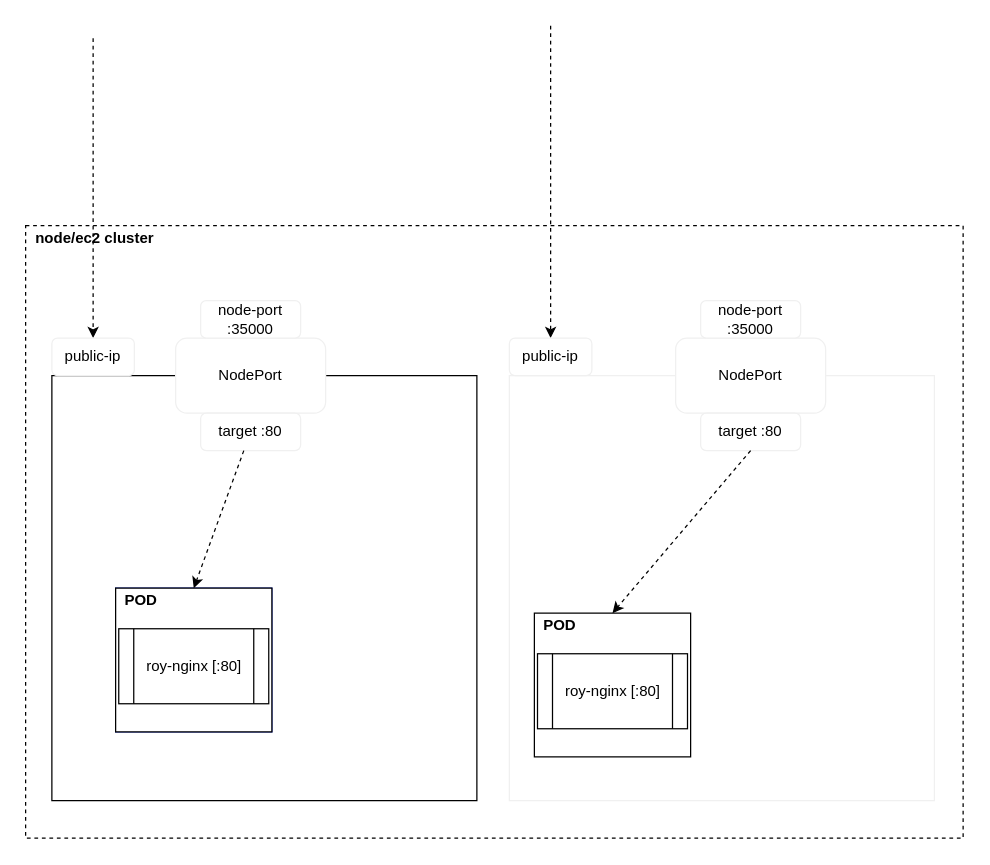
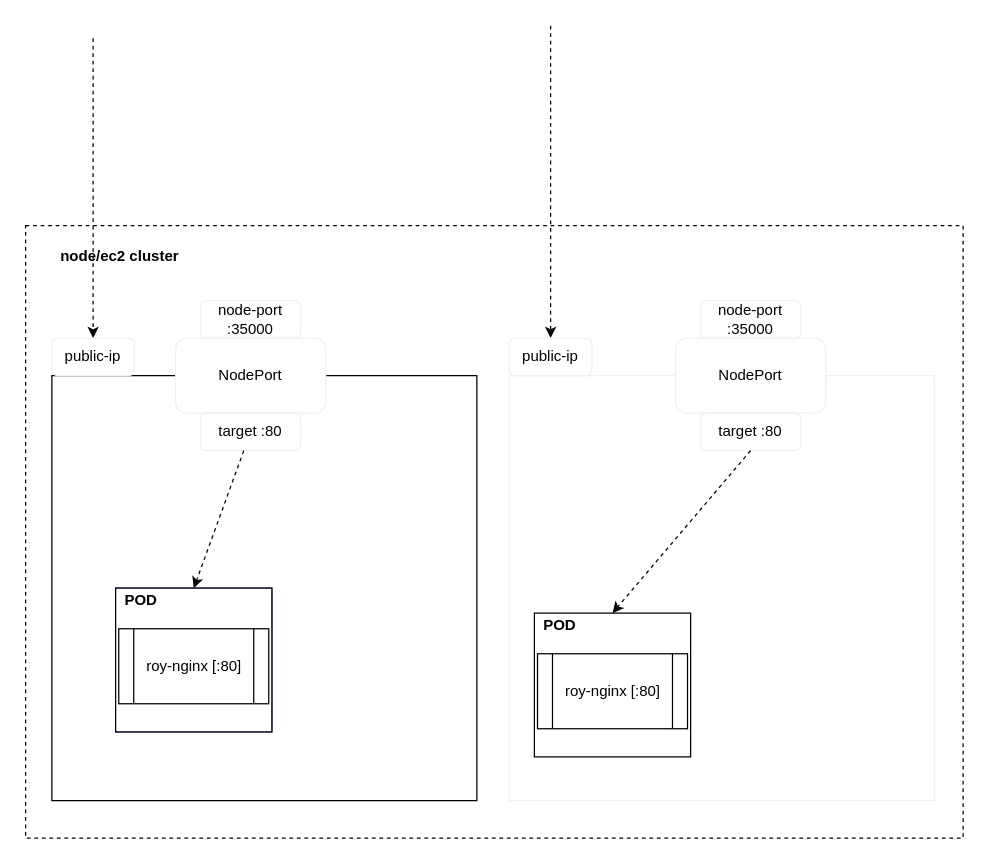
  <mxCell id="0" />
  <mxCell id="1" parent="0" />
  <mxCell id="2" value="" style="rounded=0;whiteSpace=wrap;html=1;dashed=1;" vertex="1" parent="1"><mxGeometry x="20" y="180" width="750" height="490" as="geometry" /></mxCell>
  <mxCell id="3" value="" style="whiteSpace=wrap;html=1;aspect=fixed;" vertex="1" parent="1"><mxGeometry x="41" y="300" width="340" height="340" as="geometry" /></mxCell>
  <mxCell id="4" value="" style="whiteSpace=wrap;html=1;aspect=fixed;strokeColor=#F0F0F0;" vertex="1" parent="1"><mxGeometry x="407" y="300" width="340" height="340" as="geometry" /></mxCell>
  <mxCell id="5" value="" style="group;fillColor=#0050ef;strokeColor=#001DBC;fontColor=#ffffff;" vertex="1" connectable="0" parent="1"><mxGeometry x="92" y="470" width="125" height="115" as="geometry" /></mxCell>
  <mxCell id="6" value="" style="rounded=0;whiteSpace=wrap;html=1;" vertex="1" parent="5"><mxGeometry width="125" height="115" as="geometry" /></mxCell>
  <mxCell id="7" value="roy-nginx [:80]" style="shape=process;whiteSpace=wrap;html=1;backgroundOutline=1;" vertex="1" parent="5"><mxGeometry x="2.5" y="32.5" width="120" height="60" as="geometry" /></mxCell>
  <mxCell id="8" value="POD" style="text;html=1;align=center;verticalAlign=middle;resizable=0;points=[];autosize=1;fontStyle=1" vertex="1" parent="5"><mxGeometry width="40" height="20" as="geometry" /></mxCell>
  <mxCell id="9" value="" style="group" vertex="1" connectable="0" parent="1"><mxGeometry x="427" y="490" width="125" height="115" as="geometry" /></mxCell>
  <mxCell id="10" value="" style="rounded=0;whiteSpace=wrap;html=1;" vertex="1" parent="9"><mxGeometry width="125" height="115" as="geometry" /></mxCell>
  <mxCell id="11" value="roy-nginx [:80]" style="shape=process;whiteSpace=wrap;html=1;backgroundOutline=1;" vertex="1" parent="9"><mxGeometry x="2.5" y="32.5" width="120" height="60" as="geometry" /></mxCell>
  <mxCell id="12" value="POD" style="text;html=1;align=center;verticalAlign=middle;resizable=0;points=[];autosize=1;fontStyle=1" vertex="1" parent="9"><mxGeometry width="40" height="20" as="geometry" /></mxCell>
  <mxCell id="13" style="edgeStyle=none;rounded=0;orthogonalLoop=1;jettySize=auto;html=1;entryX=0.5;entryY=0;entryDx=0;entryDy=0;dashed=1;endArrow=classic;endFill=1;" edge="1" parent="1" target="26"><mxGeometry relative="1" as="geometry"><mxPoint x="74" y="30" as="sourcePoint" /></mxGeometry></mxCell>
  <mxCell id="14" style="edgeStyle=none;rounded=0;orthogonalLoop=1;jettySize=auto;html=1;entryX=0.5;entryY=0;entryDx=0;entryDy=0;dashed=1;endArrow=classic;endFill=1;" edge="1" parent="1" target="27"><mxGeometry relative="1" as="geometry"><mxPoint x="440" y="20" as="sourcePoint" /></mxGeometry></mxCell>
  <mxCell id="15" value="" style="group" vertex="1" connectable="0" parent="1"><mxGeometry x="540" y="240" width="120" height="120" as="geometry" /></mxCell>
  <mxCell id="16" value="NodePort" style="rounded=1;whiteSpace=wrap;html=1;strokeColor=#F0F0F0;" vertex="1" parent="15"><mxGeometry y="30" width="120" height="60" as="geometry" /></mxCell>
  <mxCell id="17" value="target :80" style="rounded=1;whiteSpace=wrap;html=1;strokeColor=#F0F0F0;" vertex="1" parent="15"><mxGeometry x="20" y="90" width="80" height="30" as="geometry" /></mxCell>
  <mxCell id="18" value="node-port :35000" style="rounded=1;whiteSpace=wrap;html=1;strokeColor=#F0F0F0;" vertex="1" parent="15"><mxGeometry x="20" width="80" height="30" as="geometry" /></mxCell>
  <mxCell id="19" value="" style="group" vertex="1" connectable="0" parent="1"><mxGeometry x="140" y="240" width="120" height="120" as="geometry" /></mxCell>
  <mxCell id="20" value="NodePort" style="rounded=1;whiteSpace=wrap;html=1;strokeColor=#F0F0F0;" vertex="1" parent="19"><mxGeometry y="30" width="120" height="60" as="geometry" /></mxCell>
  <mxCell id="21" value="target :80" style="rounded=1;whiteSpace=wrap;html=1;strokeColor=#F0F0F0;" vertex="1" parent="19"><mxGeometry x="20" y="90" width="80" height="30" as="geometry" /></mxCell>
  <mxCell id="22" value="node-port :35000" style="rounded=1;whiteSpace=wrap;html=1;strokeColor=#F0F0F0;" vertex="1" parent="19"><mxGeometry x="20" width="80" height="30" as="geometry" /></mxCell>
  <mxCell id="23" style="rounded=0;orthogonalLoop=1;jettySize=auto;html=1;exitX=0.5;exitY=1;exitDx=0;exitDy=0;entryX=0.5;entryY=0;entryDx=0;entryDy=0;dashed=1;" edge="1" parent="1" source="17" target="10"><mxGeometry relative="1" as="geometry" /></mxCell>
  <mxCell id="24" style="edgeStyle=none;rounded=0;orthogonalLoop=1;jettySize=auto;html=1;entryX=0.5;entryY=0;entryDx=0;entryDy=0;dashed=1;" edge="1" parent="1" source="21" target="6"><mxGeometry relative="1" as="geometry" /></mxCell>
- <mxCell id="25" value="&lt;b&gt;node/ec2 cluster&lt;/b&gt;" style="text;html=1;align=center;verticalAlign=middle;resizable=0;points=[];autosize=1;" vertex="1" parent="1"><mxGeometry x="20" y="180" width="110" height="20" as="geometry" /></mxCell>
+ <mxCell id="25" value="&lt;b&gt;node/ec2 cluster&lt;/b&gt;" style="text;html=1;align=center;verticalAlign=middle;resizable=0;points=[];autosize=1;" vertex="1" parent="1"><mxGeometry x="40" y="195" width="110" height="20" as="geometry" /></mxCell>
  <mxCell id="26" value="public-ip" style="rounded=1;whiteSpace=wrap;html=1;strokeColor=#F0F0F0;" vertex="1" parent="1"><mxGeometry x="41" y="270" width="66" height="30" as="geometry" /></mxCell>
  <mxCell id="27" value="public-ip" style="rounded=1;whiteSpace=wrap;html=1;strokeColor=#F0F0F0;" vertex="1" parent="1"><mxGeometry x="407" y="270" width="66" height="30" as="geometry" /></mxCell>
